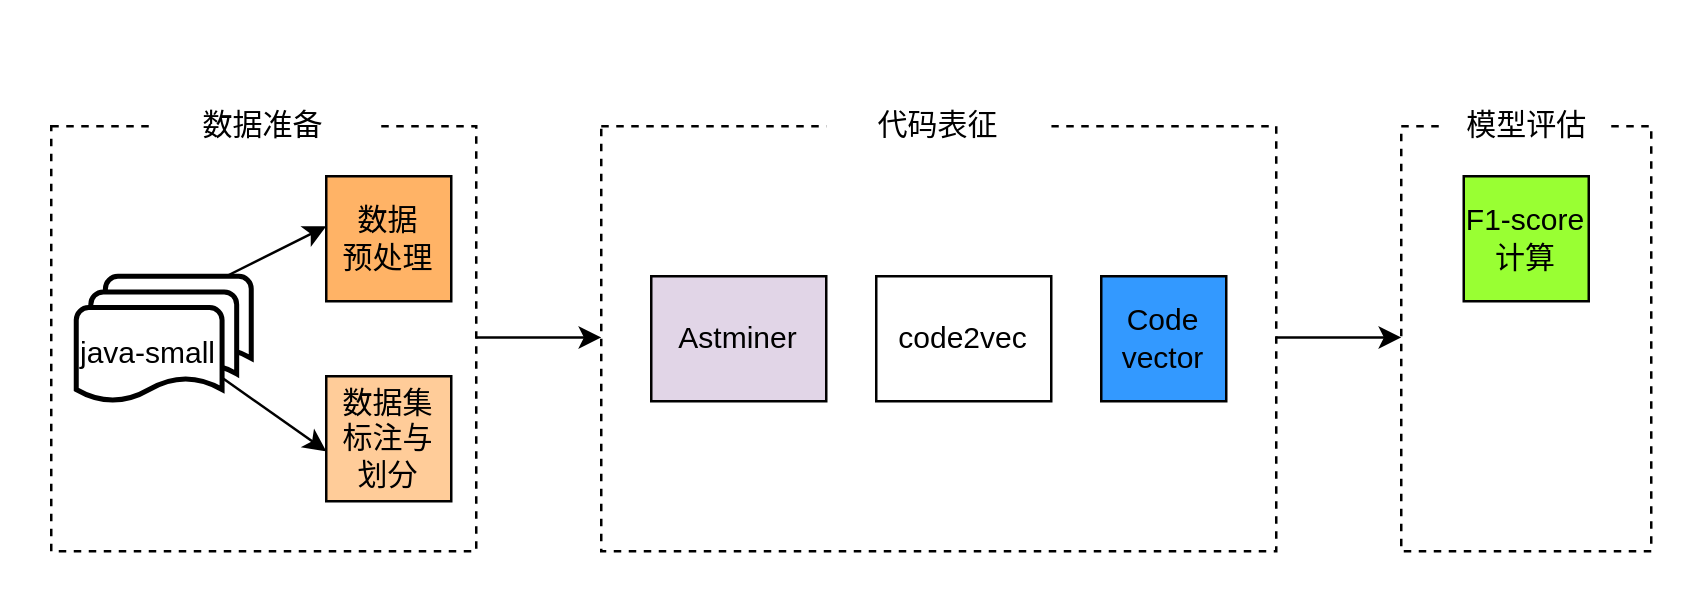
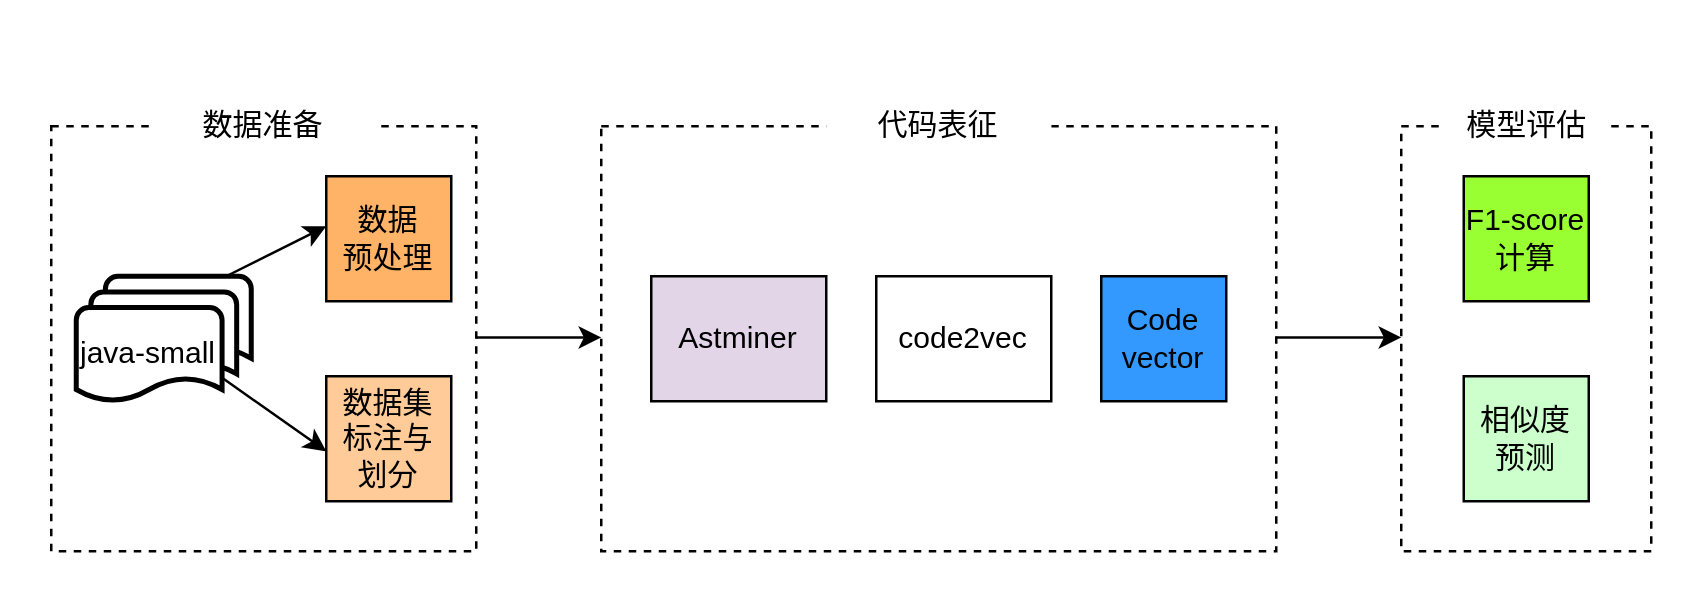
  <mxCell id="0" />
  <mxCell id="1" parent="0" />
  <mxCell id="2" value="" style="whiteSpace=wrap;html=1;aspect=fixed;dashed=1;" vertex="1" parent="1"><mxGeometry x="20" y="50" width="170" height="170" as="geometry" /></mxCell>
  <mxCell id="3" value="数据准备" style="text;html=1;align=center;verticalAlign=middle;whiteSpace=wrap;rounded=0;dashed=1;labelBackgroundColor=none;fillColor=#ffffff;" vertex="1" parent="1"><mxGeometry x="60" y="20" width="90" height="60" as="geometry" /></mxCell>
  <mxCell id="4" value="&lt;div&gt;数据&lt;/div&gt;&lt;div&gt;预处理&lt;br&gt;&lt;/div&gt;" style="whiteSpace=wrap;html=1;aspect=fixed;labelBackgroundColor=none;fillColor=#FFB366;" vertex="1" parent="1"><mxGeometry x="130" y="70" width="50" height="50" as="geometry" /></mxCell>
  <mxCell id="5" value="&lt;div&gt;数据集&lt;/div&gt;&lt;div&gt;标注与&lt;/div&gt;&lt;div&gt;划分&lt;/div&gt;" style="whiteSpace=wrap;html=1;aspect=fixed;labelBackgroundColor=none;fillColor=#FFCC99;" vertex="1" parent="1"><mxGeometry x="130" y="150" width="50" height="50" as="geometry" /></mxCell>
  <mxCell id="6" value="" style="endArrow=classic;html=1;" edge="1" parent="1"><mxGeometry width="50" height="50" relative="1" as="geometry"><mxPoint x="190" y="134.5" as="sourcePoint" /><mxPoint x="240" y="134.5" as="targetPoint" /></mxGeometry></mxCell>
  <mxCell id="7" value="" style="group" vertex="1" connectable="0" parent="1"><mxGeometry x="30" y="110" width="70" height="50" as="geometry" /></mxCell>
  <mxCell id="8" value="" style="strokeWidth=2;html=1;shape=mxgraph.flowchart.document2;whiteSpace=wrap;size=0.25;shadow=0;" vertex="1" parent="7"><mxGeometry x="11.667" width="58.333" height="37.5" as="geometry" /></mxCell>
  <mxCell id="9" value="" style="strokeWidth=2;html=1;shape=mxgraph.flowchart.document2;whiteSpace=wrap;size=0.25;shadow=0;" vertex="1" parent="7"><mxGeometry x="5.833" y="6.25" width="58.333" height="37.5" as="geometry" /></mxCell>
  <mxCell id="10" value="java-small" style="strokeWidth=2;html=1;shape=mxgraph.flowchart.document2;whiteSpace=wrap;size=0.25;shadow=0;" vertex="1" parent="7"><mxGeometry y="12.5" width="58.333" height="37.5" as="geometry" /></mxCell>
  <mxCell id="11" value="" style="endArrow=classic;html=1;" edge="1" parent="1"><mxGeometry width="50" height="50" relative="1" as="geometry"><mxPoint x="90" y="110" as="sourcePoint" /><mxPoint x="130" y="90" as="targetPoint" /></mxGeometry></mxCell>
  <mxCell id="12" value="" style="endArrow=classic;html=1;exitX=1;exitY=0.75;exitDx=0;exitDy=0;exitPerimeter=0;" edge="1" parent="1" source="10"><mxGeometry width="50" height="50" relative="1" as="geometry"><mxPoint x="90" y="160" as="sourcePoint" /><mxPoint x="130" y="180" as="targetPoint" /></mxGeometry></mxCell>
  <mxCell id="13" value="" style="whiteSpace=wrap;html=1;dashed=1;" vertex="1" parent="1"><mxGeometry x="240" y="50" width="270" height="170" as="geometry" /></mxCell>
  <mxCell id="14" value="代码表征" style="text;html=1;align=center;verticalAlign=middle;whiteSpace=wrap;rounded=0;dashed=1;labelBackgroundColor=none;fillColor=#ffffff;" vertex="1" parent="1"><mxGeometry x="330" y="20" width="90" height="60" as="geometry" /></mxCell>
  <mxCell id="15" value="code2vec" style="whiteSpace=wrap;html=1;labelBackgroundColor=none;fillColor=#FFFFFF;" vertex="1" parent="1"><mxGeometry x="350" y="110" width="70" height="50" as="geometry" /></mxCell>
  <mxCell id="16" value="&lt;div&gt;Code&lt;/div&gt;&lt;div&gt;vector&lt;br&gt;&lt;/div&gt;" style="whiteSpace=wrap;html=1;aspect=fixed;labelBackgroundColor=none;fillColor=#3399FF;" vertex="1" parent="1"><mxGeometry x="440" y="110" width="50" height="50" as="geometry" /></mxCell>
  <mxCell id="17" value="Astminer" style="whiteSpace=wrap;html=1;labelBackgroundColor=none;fillColor=#E1D5E7;" vertex="1" parent="1"><mxGeometry x="260" y="110" width="70" height="50" as="geometry" /></mxCell>
  <mxCell id="18" value="" style="whiteSpace=wrap;html=1;dashed=1;" vertex="1" parent="1"><mxGeometry x="560" y="50" width="100" height="170" as="geometry" /></mxCell>
  <mxCell id="19" value="模型评估" style="text;html=1;align=center;verticalAlign=middle;whiteSpace=wrap;rounded=0;dashed=1;labelBackgroundColor=none;fillColor=#ffffff;" vertex="1" parent="1"><mxGeometry x="577.5" y="20" width="65" height="60" as="geometry" /></mxCell>
  <mxCell id="20" value="&lt;div&gt;F1-score&lt;/div&gt;&lt;div&gt;计算&lt;br&gt;&lt;/div&gt;" style="whiteSpace=wrap;html=1;aspect=fixed;labelBackgroundColor=none;fillColor=#99FF33;" vertex="1" parent="1"><mxGeometry x="585" y="70" width="50" height="50" as="geometry" /></mxCell>
+ <mxCell id="21" value="&lt;div&gt;相似度&lt;/div&gt;&lt;div&gt;预测&lt;br&gt;&lt;/div&gt;" style="whiteSpace=wrap;html=1;aspect=fixed;labelBackgroundColor=none;fillColor=#CCFFCC;" vertex="1" parent="1"><mxGeometry x="585" y="150" width="50" height="50" as="geometry" /></mxCell>
  <mxCell id="22" value="" style="endArrow=classic;html=1;" edge="1" parent="1"><mxGeometry width="50" height="50" relative="1" as="geometry"><mxPoint x="510" y="134.5" as="sourcePoint" /><mxPoint x="560" y="134.5" as="targetPoint" /></mxGeometry></mxCell>
